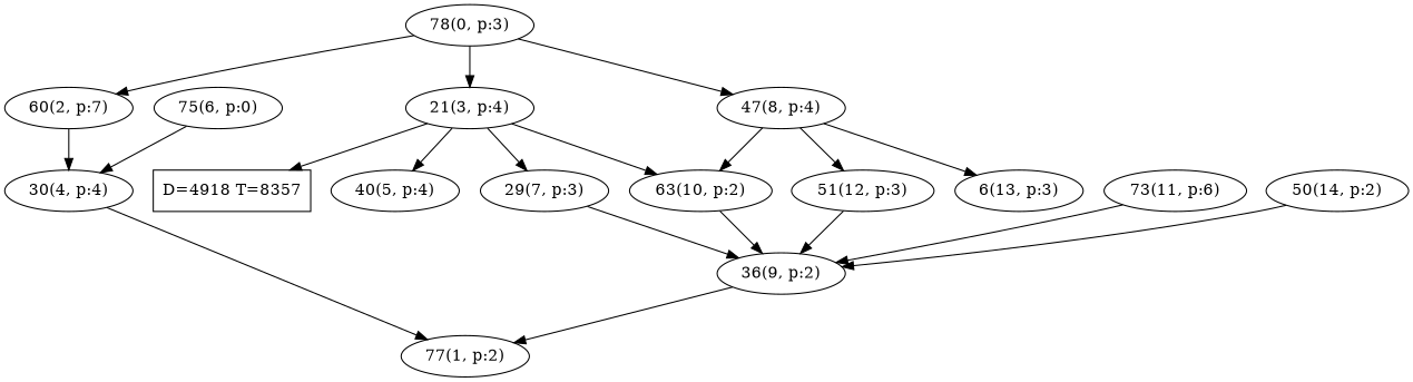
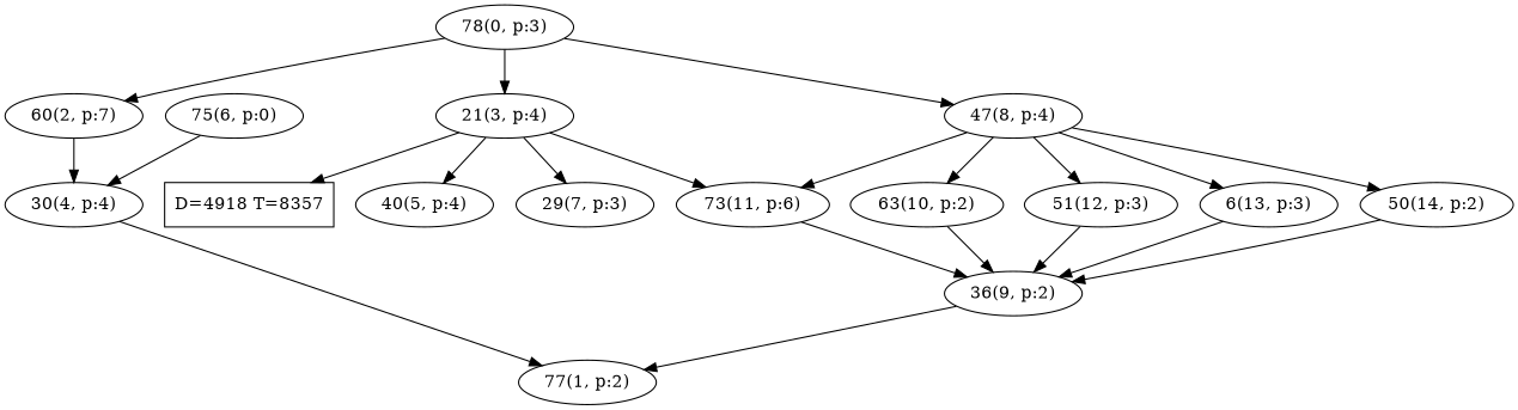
  digraph {
    n1 [label="D=4918 T=8357" shape=box]
    n2 [label="78(0, p:3)"]
    n3 [label="60(2, p:7)"]
    n4 [label="21(3, p:4)"]
    n5 [label="47(8, p:4)"]
    n6 [label="30(4, p:4)"]
    n7 [label="40(5, p:4)"]
    n8 [label="29(7, p:3)"]
    n9 [label="73(11, p:6)"]
    n10 [label="63(10, p:2)"]
    n11 [label="51(12, p:3)"]
    n12 [label="6(13, p:3)"]
    n13 [label="50(14, p:2)"]
    n14 [label="77(1, p:2)"]
    n15 [label="75(6, p:0)"]
    n16 [label="36(9, p:2)"]
    n2 -> n3
    n2 -> n4
    n2 -> n5
    n3 -> n6
    n4 -> n1
    n4 -> n7
    n4 -> n8
-   n4 -> n10
+   n4 -> n9
+   n5 -> n9
    n5 -> n10
    n5 -> n11
    n5 -> n12
+   n5 -> n13
    n6 -> n14
    n9 -> n16
    n10 -> n16
    n11 -> n16
-   n8 -> n16
+   n12 -> n16
    n13 -> n16
    n15 -> n6
    n16 -> n14
  }
